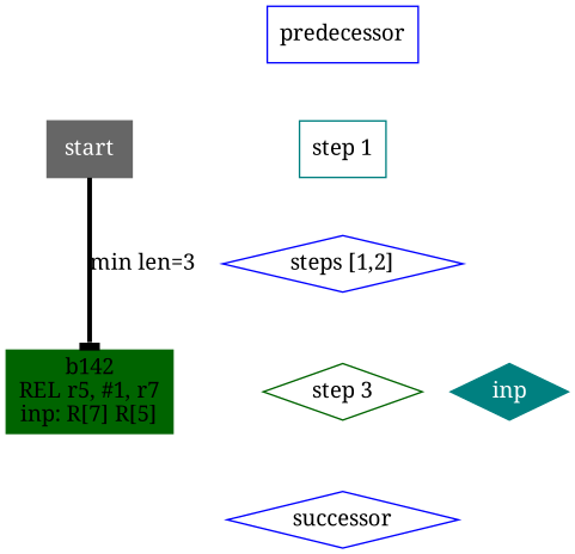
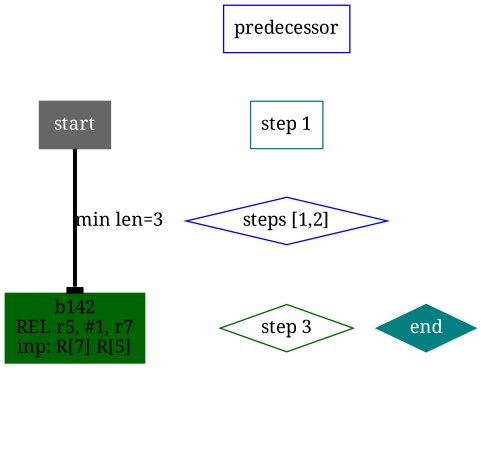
  digraph {
    fontname="Noto Serif"
    node [color=blue fontname="Noto Serif" shape=box]
    edge [fontname="Noto Serif" style=invis weight=9000]
    n1 [color=darkgreen fontcolor=black label="b142\nREL r5, #1, r7\ninp: R[7] R[5]" style=filled]
    n2 [color=darkgreen label="step 3" shape=diamond]
    n3 [color=gray40 fontcolor=white label=start style=filled]
    n4 [color=teal label="step 1"]
-   n5 [color=teal fontcolor=white label=inp shape=diamond style=filled]
-   n6 [label=successor shape=diamond]
+   n5 [color=teal fontcolor=white label=end shape=diamond style=filled]
    n7 [label="steps [1,2]" shape=diamond]
    n8 [label=predecessor]
    subgraph sub_1 {
      rank=same
      n1
      n2
    }
    subgraph sub_2 {
      rank=same
      n3
      n4
    }
    subgraph sub_3 {
      rank=same
      n2
      n5
    }
-   n2 -> n6
    n3 -> n1 [arrowhead=tee color=black fontcolor=black label="min len=3" penwidth=3 style=solid weight=1000]
    n4 -> n7
    n7 -> n2
    n8 -> n4
  }
